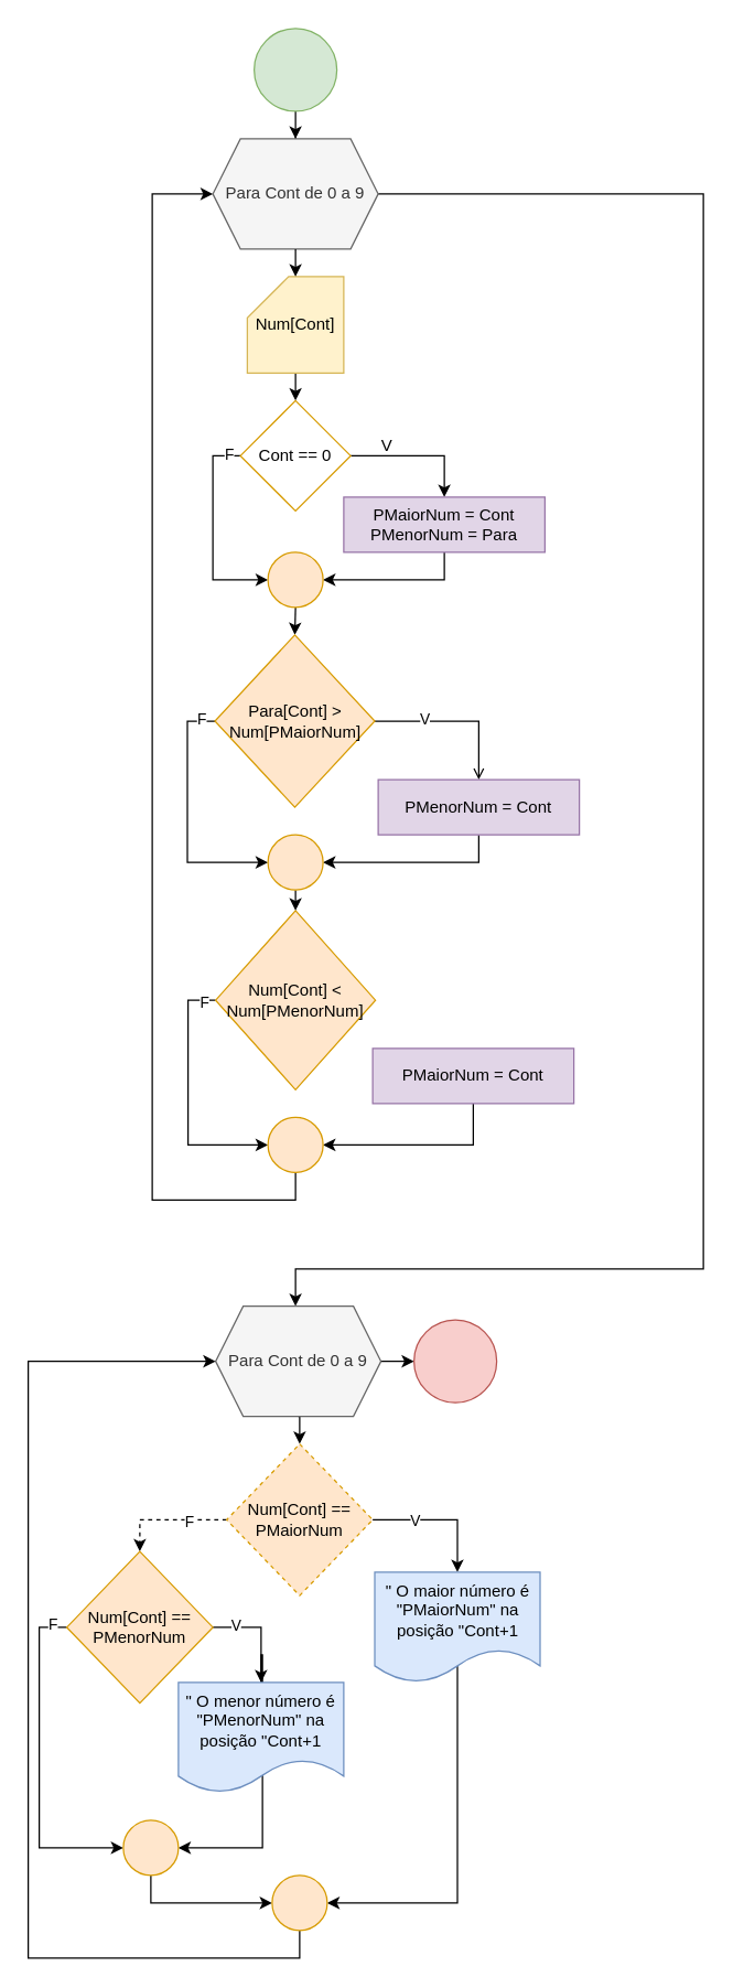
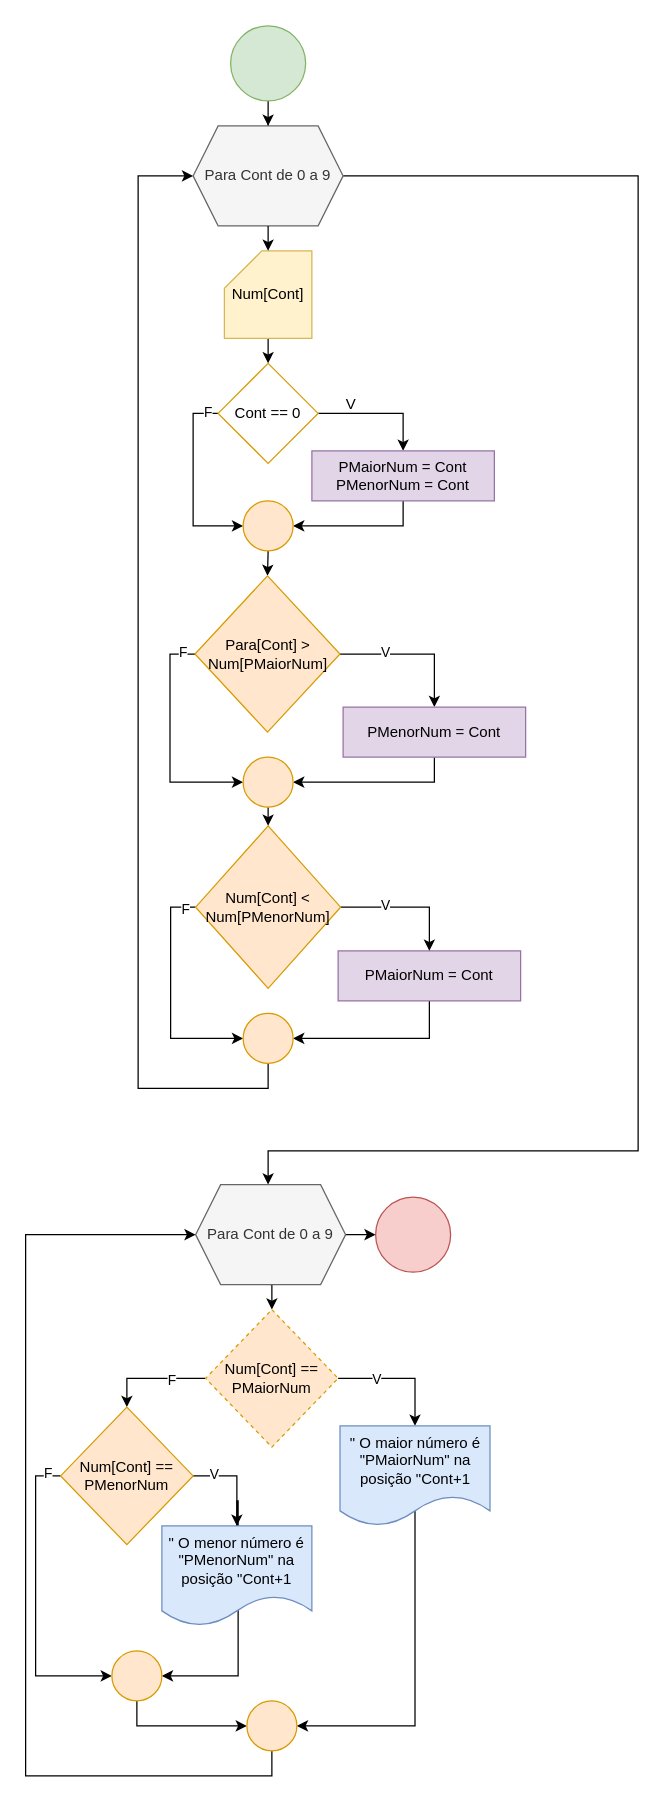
  <mxCell id="0" />
  <mxCell id="1" parent="0" />
  <mxCell id="2" style="edgeStyle=orthogonalEdgeStyle;rounded=0;orthogonalLoop=1;jettySize=auto;html=1;exitX=0.5;exitY=1;exitDx=0;exitDy=0;" parent="1" source="3" target="5" edge="1"><mxGeometry relative="1" as="geometry" /></mxCell>
  <mxCell id="3" value="" style="ellipse;whiteSpace=wrap;html=1;aspect=fixed;fillColor=#d5e8d4;strokeColor=#82b366;" parent="1" vertex="1"><mxGeometry x="184" y="20" width="60" height="60" as="geometry" /></mxCell>
  <mxCell id="4" style="edgeStyle=orthogonalEdgeStyle;rounded=0;orthogonalLoop=1;jettySize=auto;html=1;exitX=1;exitY=0.5;exitDx=0;exitDy=0;" parent="1" source="5" target="33" edge="1"><mxGeometry relative="1" as="geometry"><Array as="points"><mxPoint x="510" y="140" /><mxPoint x="510" y="920" /><mxPoint x="214" y="920" /></Array></mxGeometry></mxCell>
  <mxCell id="5" value="Para Cont de 0 a 9" style="shape=hexagon;perimeter=hexagonPerimeter2;whiteSpace=wrap;html=1;fixedSize=1;fillColor=#f5f5f5;fontColor=#333333;strokeColor=#666666;" parent="1" vertex="1"><mxGeometry x="154" y="100" width="120" height="80" as="geometry" /></mxCell>
  <mxCell id="6" style="edgeStyle=orthogonalEdgeStyle;rounded=0;orthogonalLoop=1;jettySize=auto;html=1;exitX=0.5;exitY=1;exitDx=0;exitDy=0;exitPerimeter=0;entryX=0.5;entryY=0;entryDx=0;entryDy=0;" edge="1" parent="1" source="7" target="12"><mxGeometry relative="1" as="geometry" /></mxCell>
  <mxCell id="7" value="Num[Cont]" style="shape=card;whiteSpace=wrap;html=1;fillColor=#fff2cc;strokeColor=#d6b656;" parent="1" vertex="1"><mxGeometry x="179" y="200" width="70" height="70" as="geometry" /></mxCell>
  <mxCell id="8" style="edgeStyle=orthogonalEdgeStyle;rounded=0;orthogonalLoop=1;jettySize=auto;html=1;exitX=0.5;exitY=1;exitDx=0;exitDy=0;entryX=0.5;entryY=0;entryDx=0;entryDy=0;entryPerimeter=0;" parent="1" source="5" target="7" edge="1"><mxGeometry relative="1" as="geometry" /></mxCell>
  <mxCell id="9" style="edgeStyle=orthogonalEdgeStyle;rounded=0;orthogonalLoop=1;jettySize=auto;html=1;exitX=1;exitY=0.5;exitDx=0;exitDy=0;" edge="1" parent="1" source="12" target="14"><mxGeometry relative="1" as="geometry" /></mxCell>
  <mxCell id="10" style="edgeStyle=orthogonalEdgeStyle;rounded=0;orthogonalLoop=1;jettySize=auto;html=1;exitX=0;exitY=0.5;exitDx=0;exitDy=0;entryX=0;entryY=0.5;entryDx=0;entryDy=0;" edge="1" parent="1" source="12" target="16"><mxGeometry relative="1" as="geometry" /></mxCell>
  <mxCell id="11" value="F" style="edgeLabel;html=1;align=center;verticalAlign=middle;resizable=0;points=[];" vertex="1" connectable="0" parent="10"><mxGeometry x="-0.88" y="-2" relative="1" as="geometry"><mxPoint as="offset" /></mxGeometry></mxCell>
  <mxCell id="12" value="Cont == 0" style="rhombus;whiteSpace=wrap;html=1;fillColor=#ffffff;strokeColor=#d79b00;" parent="1" vertex="1"><mxGeometry x="174" y="290" width="80" height="80" as="geometry" /></mxCell>
  <mxCell id="13" style="edgeStyle=orthogonalEdgeStyle;rounded=0;orthogonalLoop=1;jettySize=auto;html=1;exitX=0.5;exitY=1;exitDx=0;exitDy=0;entryX=1;entryY=0.5;entryDx=0;entryDy=0;" edge="1" parent="1" source="14" target="16"><mxGeometry relative="1" as="geometry" /></mxCell>
- <mxCell id="14" value="PMaiorNum = Cont&lt;div&gt;PMenorNum = Para&lt;/div&gt;" style="rounded=0;whiteSpace=wrap;html=1;fillColor=#e1d5e7;strokeColor=#9673a6;" parent="1" vertex="1"><mxGeometry x="249" y="360" width="146" height="40" as="geometry" /></mxCell>
+ <mxCell id="14" value="PMaiorNum = Cont&lt;div&gt;PMenorNum = Cont&lt;/div&gt;" style="rounded=0;whiteSpace=wrap;html=1;fillColor=#e1d5e7;strokeColor=#9673a6;" parent="1" vertex="1"><mxGeometry x="249" y="360" width="146" height="40" as="geometry" /></mxCell>
  <mxCell id="15" style="edgeStyle=orthogonalEdgeStyle;rounded=0;orthogonalLoop=1;jettySize=auto;html=1;exitX=0.5;exitY=1;exitDx=0;exitDy=0;entryX=0.5;entryY=0;entryDx=0;entryDy=0;" edge="1" parent="1" source="16" target="23"><mxGeometry relative="1" as="geometry" /></mxCell>
  <mxCell id="16" value="" style="ellipse;whiteSpace=wrap;html=1;aspect=fixed;fillColor=#ffe6cc;strokeColor=#d79b00;" parent="1" vertex="1"><mxGeometry x="194" y="400" width="40" height="40" as="geometry" /></mxCell>
  <mxCell id="17" style="edgeStyle=orthogonalEdgeStyle;rounded=0;orthogonalLoop=1;jettySize=auto;html=1;exitX=0.5;exitY=1;exitDx=0;exitDy=0;entryX=1;entryY=0.5;entryDx=0;entryDy=0;" edge="1" parent="1" source="18" target="55"><mxGeometry relative="1" as="geometry" /></mxCell>
  <mxCell id="18" value="PMaiorNum = Cont" style="rounded=0;whiteSpace=wrap;html=1;fillColor=#e1d5e7;strokeColor=#9673a6;" parent="1" vertex="1"><mxGeometry x="270" y="760" width="146" height="40" as="geometry" /></mxCell>
- <mxCell id="19" style="edgeStyle=orthogonalEdgeStyle;rounded=0;orthogonalLoop=1;jettySize=auto;html=1;exitX=1;exitY=0.5;exitDx=0;exitDy=0;entryX=0.5;entryY=0;entryDx=0;entryDy=0;endArrow=open;" edge="1" parent="1" source="23" target="25"><mxGeometry relative="1" as="geometry" /></mxCell>
+ <mxCell id="19" style="edgeStyle=orthogonalEdgeStyle;rounded=0;orthogonalLoop=1;jettySize=auto;html=1;exitX=1;exitY=0.5;exitDx=0;exitDy=0;entryX=0.5;entryY=0;entryDx=0;entryDy=0;" edge="1" parent="1" source="23" target="25"><mxGeometry relative="1" as="geometry" /></mxCell>
  <mxCell id="20" value="V" style="edgeLabel;html=1;align=center;verticalAlign=middle;resizable=0;points=[];" vertex="1" connectable="0" parent="19"><mxGeometry x="-0.415" y="3" relative="1" as="geometry"><mxPoint x="1" y="1" as="offset" /></mxGeometry></mxCell>
  <mxCell id="21" style="edgeStyle=orthogonalEdgeStyle;rounded=0;orthogonalLoop=1;jettySize=auto;html=1;exitX=0;exitY=0.5;exitDx=0;exitDy=0;entryX=0;entryY=0.5;entryDx=0;entryDy=0;" edge="1" parent="1" source="23" target="53"><mxGeometry relative="1" as="geometry" /></mxCell>
  <mxCell id="22" value="F" style="edgeLabel;html=1;align=center;verticalAlign=middle;resizable=0;points=[];" vertex="1" connectable="0" parent="21"><mxGeometry x="-0.884" y="-2" relative="1" as="geometry"><mxPoint as="offset" /></mxGeometry></mxCell>
  <mxCell id="23" value="Para[Cont] &amp;gt; Num[PMaiorNum]" style="rhombus;whiteSpace=wrap;html=1;fillColor=#ffe6cc;strokeColor=#d79b00;" parent="1" vertex="1"><mxGeometry x="155.5" y="460" width="116" height="125" as="geometry" /></mxCell>
  <mxCell id="24" style="edgeStyle=orthogonalEdgeStyle;rounded=0;orthogonalLoop=1;jettySize=auto;html=1;exitX=0.5;exitY=1;exitDx=0;exitDy=0;entryX=1;entryY=0.5;entryDx=0;entryDy=0;" edge="1" parent="1" source="25" target="53"><mxGeometry relative="1" as="geometry" /></mxCell>
  <mxCell id="25" value="&lt;div&gt;PMenorNum = Cont&lt;/div&gt;" style="rounded=0;whiteSpace=wrap;html=1;fillColor=#e1d5e7;strokeColor=#9673a6;" parent="1" vertex="1"><mxGeometry x="274" y="565" width="146" height="40" as="geometry" /></mxCell>
+ <mxCell id="26" style="edgeStyle=orthogonalEdgeStyle;rounded=0;orthogonalLoop=1;jettySize=auto;html=1;exitX=1;exitY=0.5;exitDx=0;exitDy=0;entryX=0.5;entryY=0;entryDx=0;entryDy=0;" edge="1" parent="1" source="30" target="18"><mxGeometry relative="1" as="geometry" /></mxCell>
+ <mxCell id="27" value="V" style="edgeLabel;html=1;align=center;verticalAlign=middle;resizable=0;points=[];" vertex="1" connectable="0" parent="26"><mxGeometry x="-0.34" y="2" relative="1" as="geometry"><mxPoint as="offset" /></mxGeometry></mxCell>
  <mxCell id="28" style="edgeStyle=orthogonalEdgeStyle;rounded=0;orthogonalLoop=1;jettySize=auto;html=1;exitX=0;exitY=0.5;exitDx=0;exitDy=0;entryX=0;entryY=0.5;entryDx=0;entryDy=0;" edge="1" parent="1" source="30" target="55"><mxGeometry relative="1" as="geometry" /></mxCell>
  <mxCell id="29" value="F" style="edgeLabel;html=1;align=center;verticalAlign=middle;resizable=0;points=[];" vertex="1" connectable="0" parent="28"><mxGeometry x="-0.902" y="1" relative="1" as="geometry"><mxPoint as="offset" /></mxGeometry></mxCell>
  <mxCell id="30" value="Num[Cont] &amp;lt; Num[PMenorNum]" style="rhombus;whiteSpace=wrap;html=1;fillColor=#ffe6cc;strokeColor=#d79b00;" parent="1" vertex="1"><mxGeometry x="156" y="660" width="116" height="130" as="geometry" /></mxCell>
  <mxCell id="31" style="edgeStyle=orthogonalEdgeStyle;rounded=0;orthogonalLoop=1;jettySize=auto;html=1;exitX=0.5;exitY=1;exitDx=0;exitDy=0;entryX=0.5;entryY=0;entryDx=0;entryDy=0;" parent="1" source="33" target="38" edge="1"><mxGeometry relative="1" as="geometry" /></mxCell>
  <mxCell id="32" style="edgeStyle=orthogonalEdgeStyle;rounded=0;orthogonalLoop=1;jettySize=auto;html=1;exitX=1;exitY=0.5;exitDx=0;exitDy=0;entryX=0;entryY=0.5;entryDx=0;entryDy=0;" parent="1" source="33" target="50" edge="1"><mxGeometry relative="1" as="geometry" /></mxCell>
  <mxCell id="33" value="Para Cont de 0 a 9" style="shape=hexagon;perimeter=hexagonPerimeter2;whiteSpace=wrap;html=1;fixedSize=1;fillColor=#f5f5f5;fontColor=#333333;strokeColor=#666666;" parent="1" vertex="1"><mxGeometry x="156" y="947" width="120" height="80" as="geometry" /></mxCell>
  <mxCell id="34" style="edgeStyle=orthogonalEdgeStyle;rounded=0;orthogonalLoop=1;jettySize=auto;html=1;exitX=1;exitY=0.5;exitDx=0;exitDy=0;entryX=0.5;entryY=0;entryDx=0;entryDy=0;" edge="1" parent="1" source="38" target="45"><mxGeometry relative="1" as="geometry" /></mxCell>
  <mxCell id="35" value="V" style="edgeLabel;html=1;align=center;verticalAlign=middle;resizable=0;points=[];" vertex="1" connectable="0" parent="34"><mxGeometry x="-0.397" relative="1" as="geometry"><mxPoint as="offset" /></mxGeometry></mxCell>
- <mxCell id="36" style="edgeStyle=orthogonalEdgeStyle;rounded=0;orthogonalLoop=1;jettySize=auto;html=1;exitX=0;exitY=0.5;exitDx=0;exitDy=0;entryX=0.5;entryY=0;entryDx=0;entryDy=0;dashed=1;" edge="1" parent="1" source="38" target="43"><mxGeometry relative="1" as="geometry" /></mxCell>
+ <mxCell id="36" style="edgeStyle=orthogonalEdgeStyle;rounded=0;orthogonalLoop=1;jettySize=auto;html=1;exitX=0;exitY=0.5;exitDx=0;exitDy=0;entryX=0.5;entryY=0;entryDx=0;entryDy=0;" edge="1" parent="1" source="38" target="43"><mxGeometry relative="1" as="geometry" /></mxCell>
  <mxCell id="37" value="F" style="edgeLabel;html=1;align=center;verticalAlign=middle;resizable=0;points=[];" vertex="1" connectable="0" parent="36"><mxGeometry x="-0.349" y="1" relative="1" as="geometry"><mxPoint as="offset" /></mxGeometry></mxCell>
  <mxCell id="38" value="Num[Cont] == PMaiorNum" style="rhombus;whiteSpace=wrap;html=1;fillColor=#ffe6cc;strokeColor=#d79b00;dashed=1;" parent="1" vertex="1"><mxGeometry x="164" y="1047" width="106" height="110" as="geometry" /></mxCell>
  <mxCell id="39" style="edgeStyle=orthogonalEdgeStyle;rounded=0;orthogonalLoop=1;jettySize=auto;html=1;exitX=1;exitY=0.5;exitDx=0;exitDy=0;" edge="1" parent="1" source="43" target="47"><mxGeometry relative="1" as="geometry" /></mxCell>
  <mxCell id="40" value="V" style="edgeLabel;html=1;align=center;verticalAlign=middle;resizable=0;points=[];" vertex="1" connectable="0" parent="39"><mxGeometry x="-0.573" y="2" relative="1" as="geometry"><mxPoint as="offset" /></mxGeometry></mxCell>
  <mxCell id="41" style="edgeStyle=orthogonalEdgeStyle;rounded=0;orthogonalLoop=1;jettySize=auto;html=1;exitX=0;exitY=0.5;exitDx=0;exitDy=0;entryX=0;entryY=0.5;entryDx=0;entryDy=0;" edge="1" parent="1" source="43" target="49"><mxGeometry relative="1" as="geometry" /></mxCell>
  <mxCell id="42" value="F" style="edgeLabel;html=1;align=center;verticalAlign=middle;resizable=0;points=[];" vertex="1" connectable="0" parent="41"><mxGeometry x="-0.909" y="-3" relative="1" as="geometry"><mxPoint as="offset" /></mxGeometry></mxCell>
  <mxCell id="43" value="Num[Cont] == PMenorNum" style="rhombus;whiteSpace=wrap;html=1;fillColor=#ffe6cc;strokeColor=#d79b00;" parent="1" vertex="1"><mxGeometry x="48" y="1125" width="106" height="110" as="geometry" /></mxCell>
  <mxCell id="44" style="edgeStyle=orthogonalEdgeStyle;rounded=0;orthogonalLoop=1;jettySize=auto;html=1;exitX=0.5;exitY=0;exitDx=0;exitDy=0;entryX=1;entryY=0.5;entryDx=0;entryDy=0;" edge="1" parent="1" source="45" target="57"><mxGeometry relative="1" as="geometry"><Array as="points"><mxPoint x="332" y="1380" /></Array></mxGeometry></mxCell>
  <mxCell id="45" value="&quot; O maior número é &quot;PMaiorNum&quot; na posição &quot;Cont+1" style="shape=document;whiteSpace=wrap;html=1;boundedLbl=1;fillColor=#dae8fc;strokeColor=#6c8ebf;" parent="1" vertex="1"><mxGeometry x="271.5" y="1140" width="120" height="80" as="geometry" /></mxCell>
  <mxCell id="46" style="edgeStyle=orthogonalEdgeStyle;rounded=0;orthogonalLoop=1;jettySize=auto;html=1;exitX=0.5;exitY=0;exitDx=0;exitDy=0;entryX=1;entryY=0.5;entryDx=0;entryDy=0;" edge="1" parent="1" source="47" target="49"><mxGeometry relative="1" as="geometry"><Array as="points"><mxPoint x="189" y="1200" /><mxPoint x="190" y="1200" /><mxPoint x="190" y="1340" /></Array></mxGeometry></mxCell>
  <mxCell id="47" value="&quot; O menor número é &quot;PMenorNum&quot; na posição &quot;Cont+1" style="shape=document;whiteSpace=wrap;html=1;boundedLbl=1;fillColor=#dae8fc;strokeColor=#6c8ebf;" parent="1" vertex="1"><mxGeometry x="129" y="1220" width="120" height="80" as="geometry" /></mxCell>
  <mxCell id="48" style="edgeStyle=orthogonalEdgeStyle;rounded=0;orthogonalLoop=1;jettySize=auto;html=1;exitX=0.5;exitY=1;exitDx=0;exitDy=0;entryX=0;entryY=0.5;entryDx=0;entryDy=0;" edge="1" parent="1" source="49" target="57"><mxGeometry relative="1" as="geometry" /></mxCell>
  <mxCell id="49" value="" style="ellipse;whiteSpace=wrap;html=1;aspect=fixed;fillColor=#ffe6cc;strokeColor=#d79b00;" parent="1" vertex="1"><mxGeometry x="89" y="1320" width="40" height="40" as="geometry" /></mxCell>
  <mxCell id="50" value="" style="ellipse;whiteSpace=wrap;html=1;aspect=fixed;fillColor=#f8cecc;strokeColor=#b85450;" parent="1" vertex="1"><mxGeometry x="300" y="957" width="60" height="60" as="geometry" /></mxCell>
  <mxCell id="51" value="V" style="text;html=1;align=center;verticalAlign=middle;resizable=0;points=[];autosize=1;strokeColor=none;fillColor=none;" vertex="1" parent="1"><mxGeometry x="265" y="308" width="30" height="30" as="geometry" /></mxCell>
  <mxCell id="52" style="edgeStyle=orthogonalEdgeStyle;rounded=0;orthogonalLoop=1;jettySize=auto;html=1;exitX=0.5;exitY=1;exitDx=0;exitDy=0;entryX=0.5;entryY=0;entryDx=0;entryDy=0;" edge="1" parent="1" source="53" target="30"><mxGeometry relative="1" as="geometry" /></mxCell>
  <mxCell id="53" value="" style="ellipse;whiteSpace=wrap;html=1;aspect=fixed;fillColor=#ffe6cc;strokeColor=#d79b00;" vertex="1" parent="1"><mxGeometry x="194" y="605" width="40" height="40" as="geometry" /></mxCell>
  <mxCell id="54" style="edgeStyle=orthogonalEdgeStyle;rounded=0;orthogonalLoop=1;jettySize=auto;html=1;exitX=0.5;exitY=1;exitDx=0;exitDy=0;entryX=0;entryY=0.5;entryDx=0;entryDy=0;" edge="1" parent="1" source="55" target="5"><mxGeometry relative="1" as="geometry"><Array as="points"><mxPoint x="214" y="870" /><mxPoint x="110" y="870" /><mxPoint x="110" y="140" /></Array></mxGeometry></mxCell>
  <mxCell id="55" value="" style="ellipse;whiteSpace=wrap;html=1;aspect=fixed;fillColor=#ffe6cc;strokeColor=#d79b00;" vertex="1" parent="1"><mxGeometry x="194" y="810" width="40" height="40" as="geometry" /></mxCell>
  <mxCell id="56" style="edgeStyle=orthogonalEdgeStyle;rounded=0;orthogonalLoop=1;jettySize=auto;html=1;exitX=0.5;exitY=1;exitDx=0;exitDy=0;entryX=0;entryY=0.5;entryDx=0;entryDy=0;" edge="1" parent="1" source="57" target="33"><mxGeometry relative="1" as="geometry"><Array as="points"><mxPoint x="217" y="1420" /><mxPoint x="20" y="1420" /><mxPoint x="20" y="987" /></Array></mxGeometry></mxCell>
  <mxCell id="57" value="" style="ellipse;whiteSpace=wrap;html=1;aspect=fixed;fillColor=#ffe6cc;strokeColor=#d79b00;" vertex="1" parent="1"><mxGeometry x="197" y="1360" width="40" height="40" as="geometry" /></mxCell>
